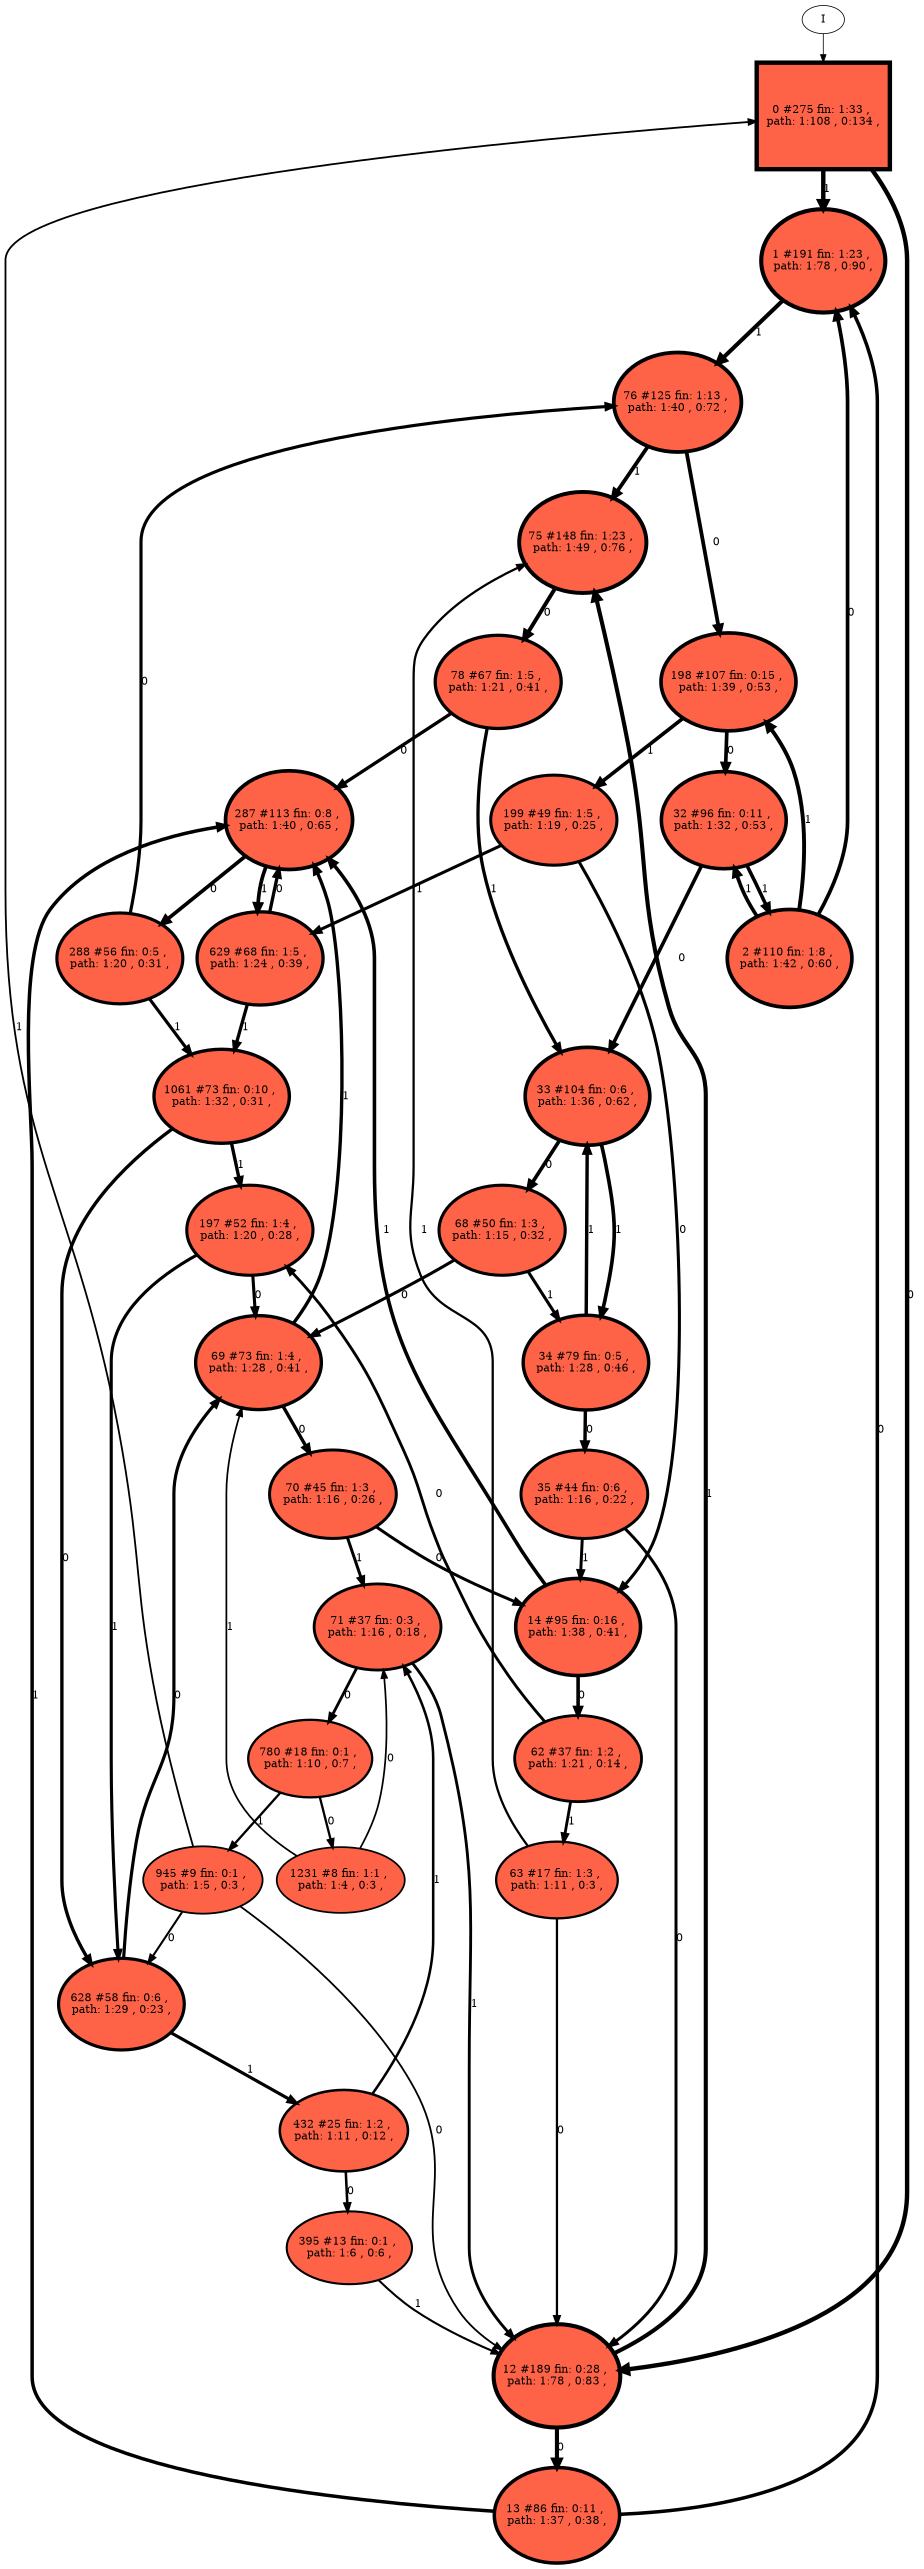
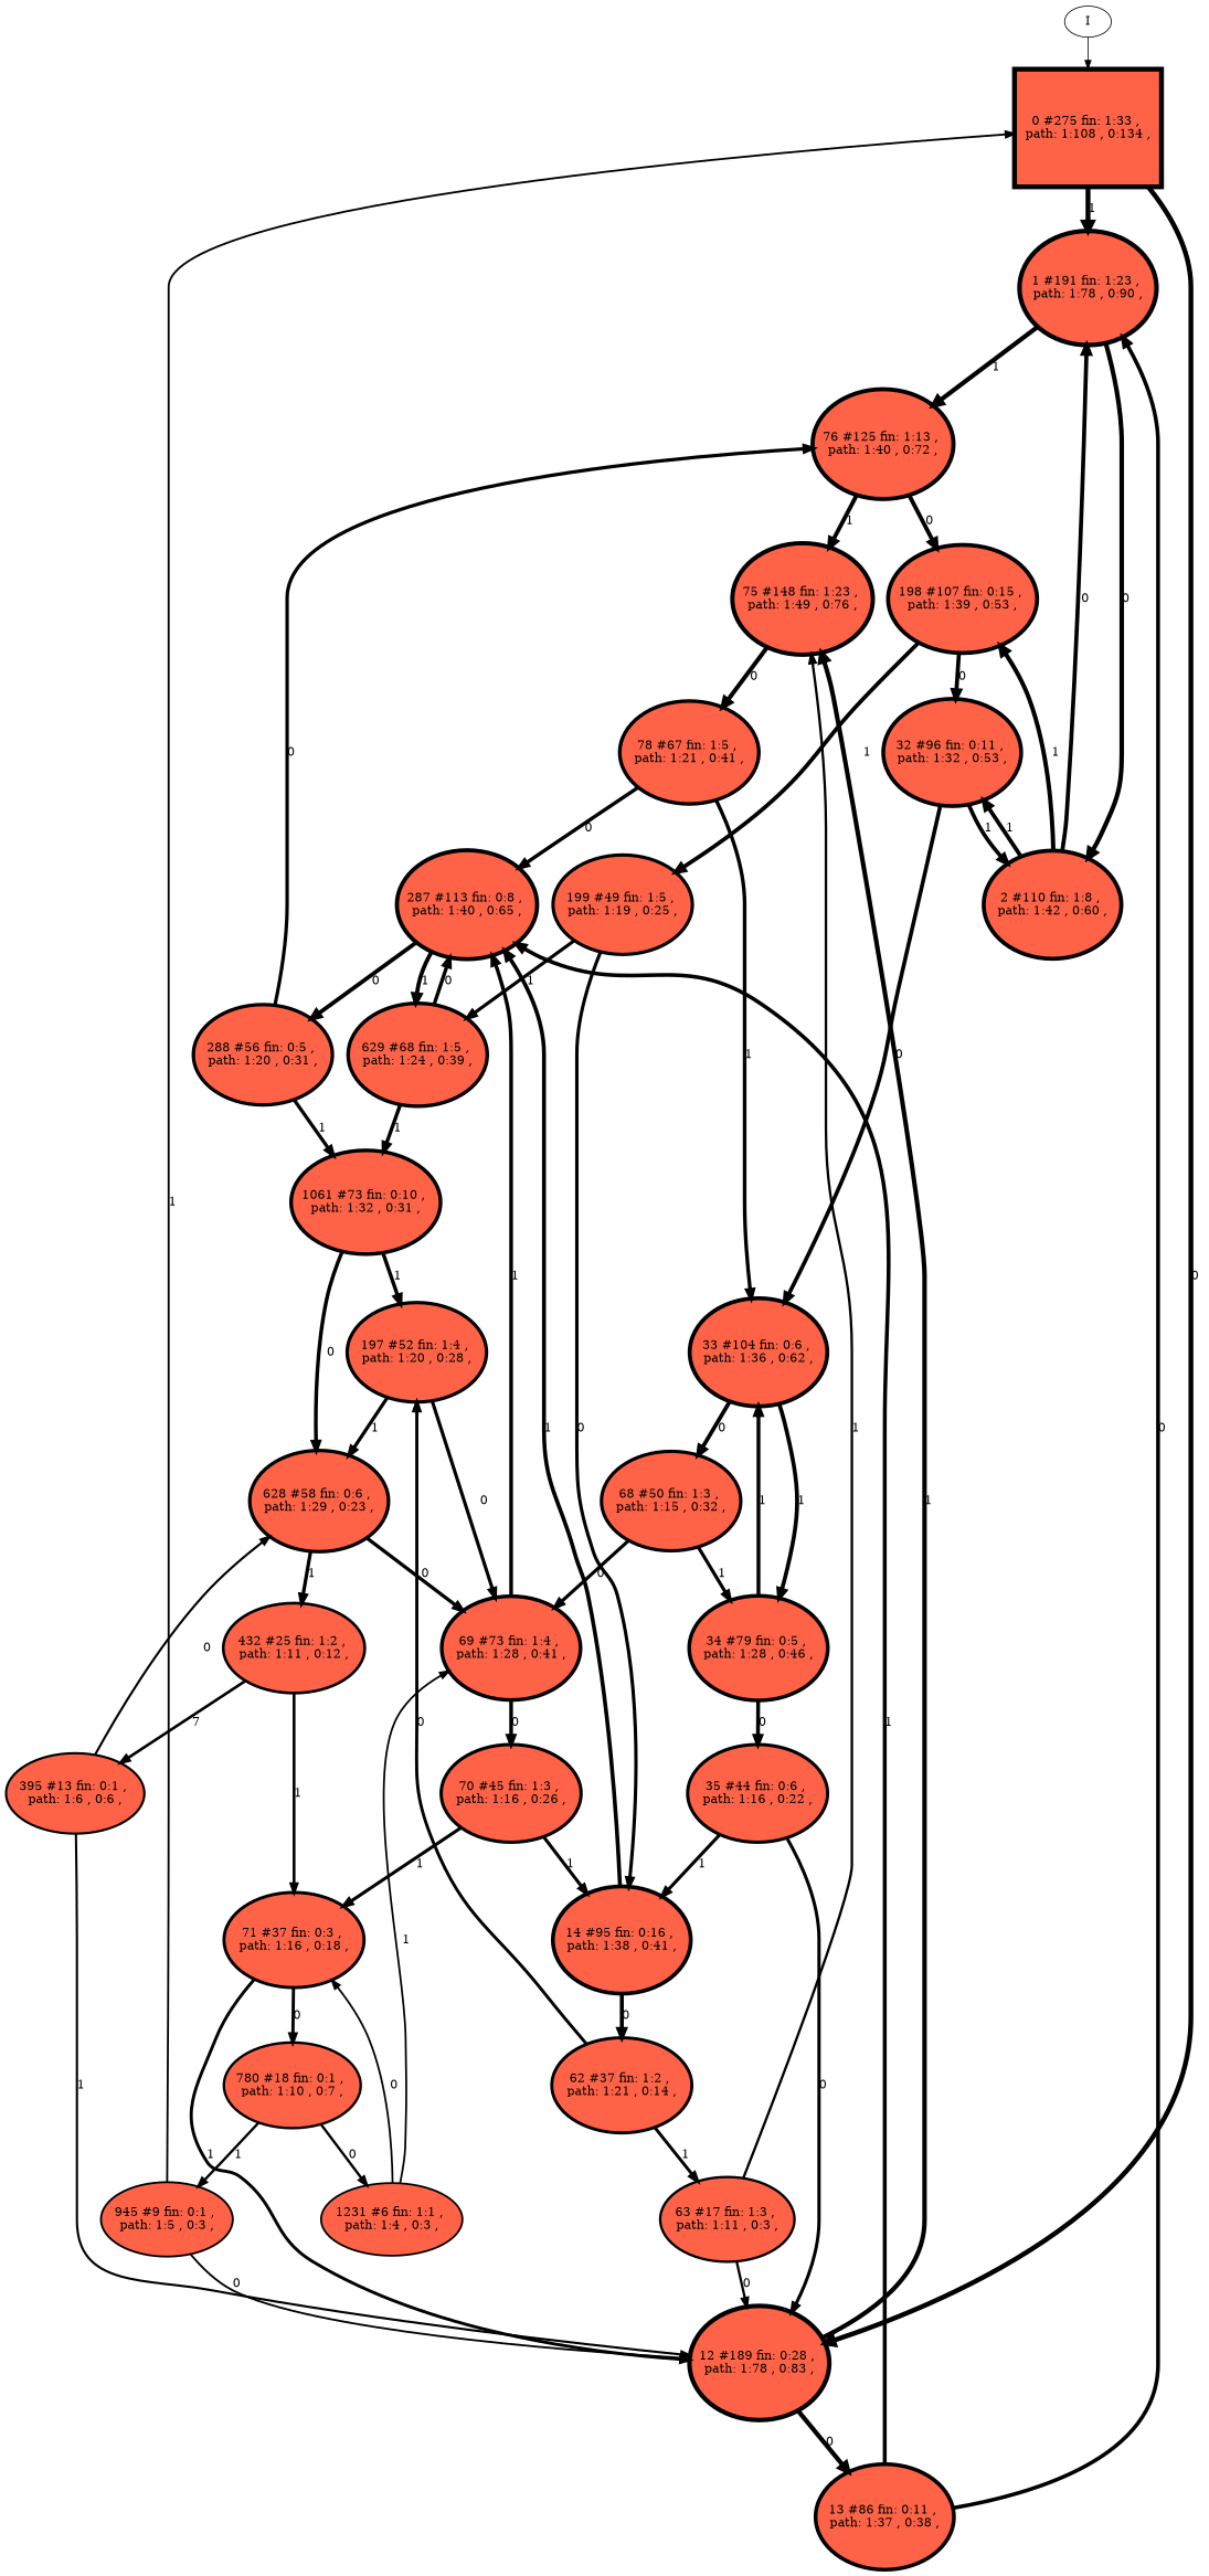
  digraph {
    node [fillcolor=tomato penwidth=3.63759 style=filled]
    edge [penwidth=3.63759]
    n1 [height=1.89016 label="0 #275 fin: 1:33 , \n path: 1:108 , 0:134 , " penwidth=5.6204 shape=box width=1.89016]
    n2 [height=1.83378 label="1 #191 fin: 1:23 , \n path: 1:78 , 0:90 , " penwidth=5.2575 width=1.83378]
    n3 [height=1.83211 label="12 #189 fin: 0:28 , \n path: 1:78 , 0:83 , " penwidth=5.24702 width=1.83211]
    n4 [height=1.76409 label="76 #125 fin: 1:13 , \n path: 1:40 , 0:72 , " penwidth=4.83628 width=1.76409]
    n5 [height=1.74214 label="2 #110 fin: 1:8 , \n path: 1:42 , 0:60 , " penwidth=4.70953 width=1.74214]
    n6 [height=1.79242 label="75 #148 fin: 1:23 , \n path: 1:49 , 0:76 , " penwidth=5.00395 width=1.79242]
    n7 [height=1.69853 label="13 #86 fin: 0:11 , \n path: 1:37 , 0:38 , " penwidth=4.46591 width=1.69853]
    I [fillcolor="" penwidth="" style=""]
    n9 [height=1.73733 label="198 #107 fin: 0:15 , \n path: 1:39 , 0:53 , " penwidth=4.68213 width=1.73733]
    n10 [height=1.71824 label="32 #96 fin: 0:11 , \n path: 1:32 , 0:53 , " penwidth=4.57471 width=1.71824]
    n11 [height=1.6524 label="78 #67 fin: 1:5 , \n path: 1:21 , 0:41 , " penwidth=4.21951 width=1.6524]
    n12 [height=1.7468 label="287 #113 fin: 0:8 , \n path: 1:40 , 0:65 , " penwidth=4.7362 width=1.7468]
    n13 [height=1.59169 label="199 #49 fin: 1:5 , \n path: 1:19 , 0:25 , " penwidth=3.91202 width=1.59169]
    n14 [height=1.73236 label="33 #104 fin: 0:6 , \n path: 1:36 , 0:62 , " penwidth=4.65396 width=1.73236]
    n15 [height=1.71638 label="14 #95 fin: 0:16 , \n path: 1:38 , 0:41 , " penwidth=4.56435 width=1.71638]
    n16 [height=1.53419 label="62 #37 fin: 1:2 , \n path: 1:21 , 0:14 , " width=1.53419]
    n17 [height=1.6552 label="629 #68 fin: 1:5 , \n path: 1:24 , 0:39 , " penwidth=4.23411 width=1.6552]
    n18 [height=1.68307 label="34 #79 fin: 0:5 , \n path: 1:28 , 0:46 , " penwidth=4.38203 width=1.68307]
    n19 [height=1.59571 label="68 #50 fin: 1:3 , \n path: 1:15 , 0:32 , " penwidth=3.93183 width=1.59571]
    n20 [height=1.61801 label="288 #56 fin: 0:5 , \n path: 1:20 , 0:31 , " penwidth=4.04305 width=1.61801]
    n21 [height=1.3585 label="63 #17 fin: 1:3 , \n path: 1:11 , 0:3 , " penwidth=2.89037 width=1.3585]
    n22 [height=1.60348 label="197 #52 fin: 1:4 , \n path: 1:20 , 0:28 , " penwidth=3.97029 width=1.60348]
    n23 [height=1.57 label="35 #44 fin: 0:6 , \n path: 1:16 , 0:22 , " penwidth=3.80666 width=1.57]
    n24 [height=1.66847 label="69 #73 fin: 1:4 , \n path: 1:28 , 0:41 , " penwidth=4.30407 width=1.66847]
    n25 [height=1.66847 label="1061 #73 fin: 0:10 , \n path: 1:32 , 0:31 , " penwidth=4.30407 width=1.66847]
    n26 [height=1.62483 label="628 #58 fin: 0:6 , \n path: 1:29 , 0:23 , " penwidth=4.07754 width=1.62483]
    n27 [height=1.57457 label="70 #45 fin: 1:3 , \n path: 1:16 , 0:26 , " penwidth=3.82864 width=1.57457]
    n28 [height=1.44882 label="432 #25 fin: 1:2 , \n path: 1:11 , 0:12 , " penwidth=3.2581 width=1.44882]
    n29 [height=1.53419 label="71 #37 fin: 0:3 , \n path: 1:16 , 0:18 , " width=1.53419]
    n30 [height=1.29172 label="395 #13 fin: 0:1 , \n path: 1:6 , 0:6 , " penwidth=2.63906 width=1.29172]
    n31 [height=1.37231 label="780 #18 fin: 0:1 , \n path: 1:10 , 0:7 , " penwidth=2.94444 width=1.37231]
    n32 [height=1.19471 label="945 #9 fin: 0:1 , \n path: 1:5 , 0:3 , " penwidth=2.30259 width=1.19471]
-   n33 [height=1.16228 label="1231 #8 fin: 1:1 , \n path: 1:4 , 0:3 , " penwidth=2.19722 width=1.16228]
+   n33 [height=1.16228 label="1231 #6 fin: 1:1 , \n path: 1:4 , 0:3 , " penwidth=2.19722 width=1.16228]
    n1 -> n2 [label="1 " penwidth=5.6204]
    n1 -> n3 [label="0 " penwidth=5.6204]
    n2 -> n4 [label="1 " penwidth=5.2575]
+   n2 -> n5 [label="0 " penwidth=5.2575]
    n3 -> n6 [label="1 " penwidth=5.24702]
    n3 -> n7 [label="0 " penwidth=5.24702]
    n4 -> n6 [label="1 " penwidth=4.83628]
    n4 -> n9 [label="0 " penwidth=4.83628]
    n5 -> n2 [label="0 " penwidth=4.70953]
    n5 -> n9 [label="1 " penwidth=5.00395]
    n5 -> n10 [label="1 " penwidth=4.70953]
    n6 -> n11 [label="0 " penwidth=5.00395]
    n7 -> n2 [label="0 " penwidth=4.46591]
    n7 -> n12 [label="1 " penwidth=4.46591]
    I -> n1 [penwidth=""]
    n9 -> n10 [label="0 " penwidth=4.68213]
    n9 -> n13 [label="1 " penwidth=4.68213]
    n10 -> n5 [label="1 " penwidth=4.57471]
    n10 -> n14 [label="0 " penwidth=4.57471]
    n11 -> n12 [label="0 " penwidth=4.21951]
    n11 -> n14 [label="1 " penwidth=4.21951]
    n12 -> n17 [label="1 " penwidth=4.7362]
    n12 -> n20 [label="0 " penwidth=4.7362]
    n13 -> n15 [label="0 " penwidth=3.91202]
    n13 -> n17 [label="1 " penwidth=3.91202]
    n14 -> n18 [label="1 " penwidth=4.65396]
    n14 -> n19 [label="0 " penwidth=4.65396]
    n15 -> n12 [label="1 " penwidth=4.56435]
    n15 -> n16 [label="0 " penwidth=4.56435]
    n16 -> n21 [label="1 "]
    n16 -> n22 [label="0 "]
    n17 -> n12 [label="0 " penwidth=4.23411]
    n17 -> n25 [label="1 " penwidth=4.23411]
    n18 -> n14 [label="1 " penwidth=4.38203]
    n18 -> n23 [label="0 " penwidth=4.38203]
    n19 -> n18 [label="1 " penwidth=3.93183]
    n19 -> n24 [label="0 " penwidth=3.93183]
    n20 -> n4 [label="0 " penwidth=4.04305]
    n20 -> n25 [label="1 " penwidth=4.04305]
    n21 -> n3 [label="0 " penwidth=2.89037]
    n21 -> n6 [label="1 " penwidth=2.89037]
    n22 -> n24 [label="0 " penwidth=3.97029]
    n22 -> n26 [label="1 " penwidth=3.97029]
    n23 -> n3 [label="0 " penwidth=3.80666]
    n23 -> n15 [label="1 " penwidth=3.80666]
    n24 -> n12 [label="1 " penwidth=4.30407]
    n24 -> n27 [label="0 " penwidth=4.30407]
    n25 -> n22 [label="1 " penwidth=4.30407]
    n25 -> n26 [label="0 " penwidth=4.30407]
    n26 -> n24 [label="0 " penwidth=4.07754]
    n26 -> n28 [label="1 " penwidth=4.07754]
-   n27 -> n15 [label="0 " penwidth=3.82864]
+   n27 -> n15 [label="1 " penwidth=3.82864]
    n27 -> n29 [label="1 " penwidth=3.82864]
    n28 -> n29 [label="1 " penwidth=3.2581]
-   n28 -> n30 [label="0 " penwidth=3.2581]
+   n28 -> n30 [label="7 " penwidth=3.2581]
    n29 -> n3 [label="1 "]
    n29 -> n31 [label="0 "]
    n30 -> n3 [label="1 " penwidth=2.63906]
-   n32 -> n26 [label="0 " penwidth=2.63906]
+   n30 -> n26 [label="0 " penwidth=2.63906]
    n31 -> n32 [label="1 " penwidth=2.94444]
    n31 -> n33 [label="0 " penwidth=2.94444]
    n32 -> n1 [label="1 " penwidth=2.30259]
    n32 -> n3 [label="0 " penwidth=2.30259]
    n33 -> n24 [label="1 " penwidth=2.19722]
    n33 -> n29 [label="0 " penwidth=2.19722]
  }
